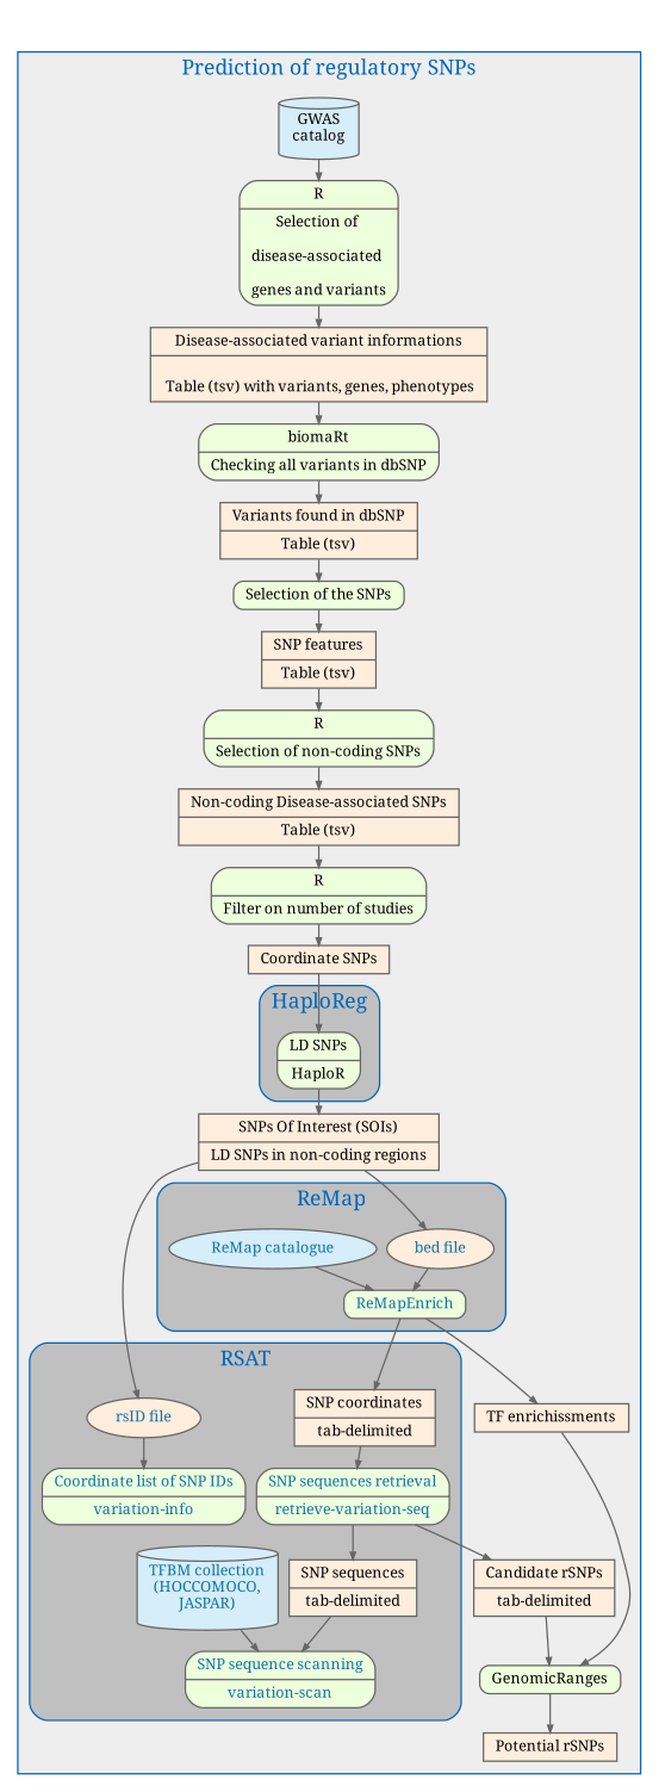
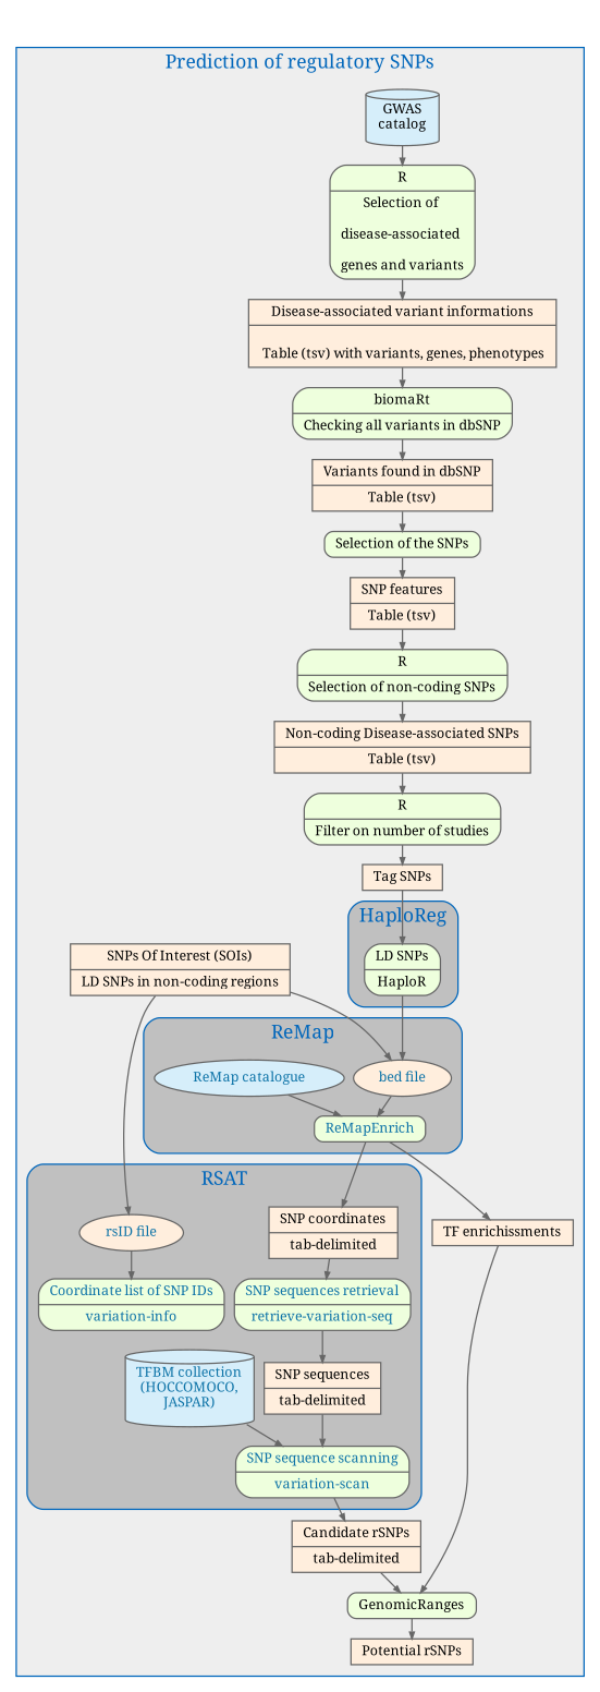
  digraph {
    fontcolor="#0066BB"
    fontname="Noto Serif"
    fontsize=14
    label=" "
    labelloc=t
    nodesep=0.1
    ranksep=0.2
    node [color="#666666" fillcolor="#FFEEDD" fontname="Noto Serif" fontsize=10 shape=record style="rounded,filled"]
    edge [arrowsize=0.5 color="#666666" fontname="Noto Serif" fontsize=10 labelfontname=times labelfontsize=12]
    n1 [fillcolor="#EEFFDD" height=0.2 label="{LD SNPs|HaploR}"]
    n2 [fontcolor="#0D73A7" height=0.2 label="rsID file" style=filled shape=""]
    n3 [fillcolor="#EEFFDD" fontcolor="#0D73A7" height=0.2 label="{Coordinate list of SNP IDs| variation-info}"]
    n4 [height=0.2 label="{SNP coordinates | tab-delimited }" style=filled]
    n5 [fillcolor="#EEFFDD" fontcolor="#0D73A7" height=0.2 label="{SNP sequences retrieval | retrieve-variation-seq}"]
    n6 [height=0.2 label="{SNP sequences | tab-delimited }" style=filled]
    n7 [fillcolor="#EEFFDD" fontcolor="#0D73A7" height=0.2 label="{SNP sequence scanning | variation-scan}"]
    n8 [fillcolor="#D6EEFA" fontcolor="#0D73A7" height=0.2 label="TFBM collection\n(HOCCOMOCO,\nJASPAR)" shape=cylinder]
    n9 [fontcolor="#0D73A7" height=0.2 label="bed file" style=filled shape=""]
    n10 [fillcolor="#EEFFDD" fontcolor="#0D73A7" height=0.2 label="{ReMapEnrich}"]
    n11 [fillcolor="#D6EEFA" fontcolor="#0D73A7" height=0.2 label="ReMap catalogue" shape=ellipse]
    n12 [fillcolor="#D6EEFA" height=0.2 label="GWAS\ncatalog" shape=cylinder]
    n13 [fillcolor="#EEFFDD" height=0.2 label="{R | Selection of \n\n				disease-associated \n\n				genes and variants}"]
    n14 [height=0.2 label="{Disease-associated variant informations |\n					 Table (tsv) with variants, genes, phenotypes}" style=filled]
    n15 [fillcolor="#EEFFDD" height=0.2 label="{biomaRt | Checking all variants in dbSNP}"]
    n16 [height=0.2 label="{Variants found in dbSNP | Table (tsv)}" style=filled]
    n17 [fillcolor="#EEFFDD" height=0.2 label="{Selection of the SNPs}"]
    n18 [height=0.2 label="{SNP features | Table (tsv)}" style=filled]
    n19 [fillcolor="#EEFFDD" height=0.2 label="{R | Selection of non-coding SNPs}"]
    n20 [height=0.2 label="{Non-coding Disease-associated SNPs | Table (tsv)}" style=filled]
    n21 [fillcolor="#EEFFDD" height=0.2 label="{R | Filter on number of studies}"]
-   n22 [height=0.2 label="Coordinate SNPs" shape=rectangle style=filled]
+   n22 [height=0.2 label="Tag SNPs" shape=rectangle style=filled]
    n23 [height=0.2 label="{SNPs Of Interest (SOIs) | LD SNPs in non-coding regions}" style=filled]
    n24 [height=0.2 label="{Candidate rSNPs | tab-delimited }" style=filled]
    n25 [fillcolor="#EEFFDD" height=0.2 label="{GenomicRanges}"]
    n26 [height=0.2 label="{TF enrichissments}" style=filled]
    n27 [height=0.2 label="{Potential rSNPs}" style=filled]
    subgraph cluster_1 {
      bgcolor="#EEEEEE"
      color="#0066BB"
      label="Prediction of regulatory SNPs"
      n12
      n13
      n14
      n15
      n16
      n17
      n18
      n19
      n20
      n21
      n22
      n23
      n24
      n25
      n26
      n27
      subgraph cluster_2 {
        bgcolor="#C0C0C0"
        color="#0066BB"
        label=HaploReg
        style=rounded
        n1
      }
      subgraph cluster_3 {
        bgcolor="#C0C0C0"
        color="#0066BB"
        label=RSAT
        style=rounded
        n2
        n3
        n4
        n5
        n6
        n7
        n8
      }
      subgraph cluster_4 {
        bgcolor="#C0C0C0"
        color="#0066BB"
        label=ReMap
        style=rounded
        n9
        n10
        n11
      }
    }
-   n1 -> n23
+   n1 -> n9
    n2 -> n3
    n4 -> n5
    n5 -> n6
    n6 -> n7
-   n5 -> n24
+   n7 -> n24
    n8 -> n7
    n9 -> n10
    n10 -> n4
    n10 -> n26
    n11 -> n10
    n12 -> n13
    n13 -> n14
    n14 -> n15
    n15 -> n16
    n16 -> n17
    n17 -> n18
    n18 -> n19
    n19 -> n20
    n20 -> n21
    n21 -> n22
    n22 -> n1
    n23 -> n2
    n23 -> n9
    n24 -> n25
    n25 -> n27
    n26 -> n25
  }
